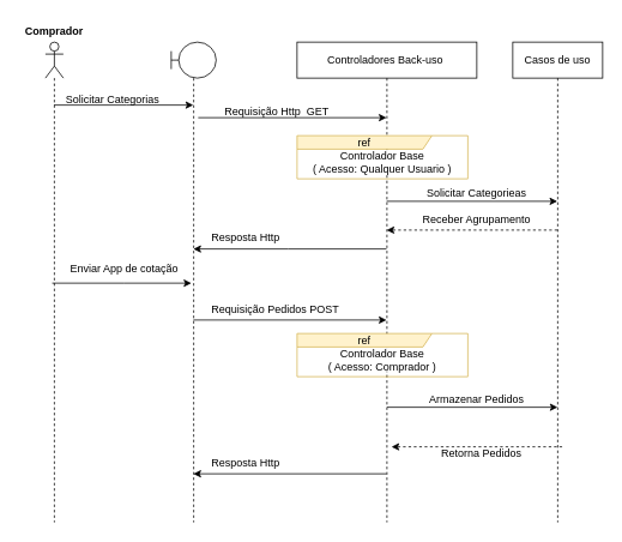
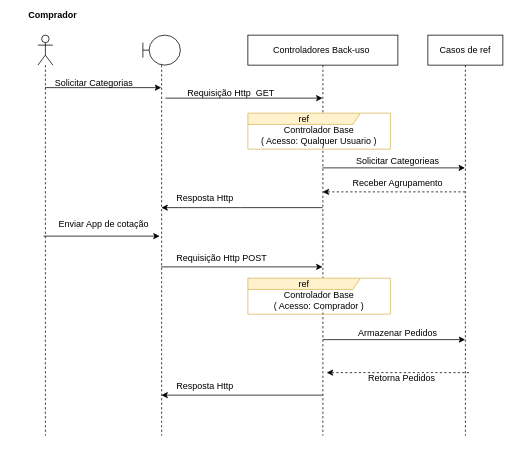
  <mxCell id="0" />
  <mxCell id="1" parent="0" />
  <mxCell id="2" style="edgeStyle=orthogonalEdgeStyle;rounded=0;orthogonalLoop=1;jettySize=auto;html=1;" edge="1" parent="1" source="4" target="7"><mxGeometry relative="1" as="geometry"><Array as="points"><mxPoint x="140" y="116" /><mxPoint x="140" y="116" /></Array></mxGeometry></mxCell>
  <mxCell id="3" style="edgeStyle=orthogonalEdgeStyle;rounded=0;orthogonalLoop=1;jettySize=auto;html=1;" edge="1" parent="1"><mxGeometry relative="1" as="geometry"><mxPoint x="57.587" y="314" as="sourcePoint" /><mxPoint x="212.42" y="314" as="targetPoint" /><Array as="points"><mxPoint x="137.92" y="314" /><mxPoint x="137.92" y="314" /></Array></mxGeometry></mxCell>
  <mxCell id="4" value="" style="shape=umlLifeline;participant=umlActor;perimeter=lifelinePerimeter;whiteSpace=wrap;html=1;container=1;collapsible=0;recursiveResize=0;verticalAlign=top;spacingTop=36;outlineConnect=0;" vertex="1" parent="1"><mxGeometry x="50" y="46" width="20" height="534" as="geometry" /></mxCell>
  <mxCell id="5" style="edgeStyle=orthogonalEdgeStyle;rounded=0;orthogonalLoop=1;jettySize=auto;html=1;" edge="1" parent="1" target="10"><mxGeometry relative="1" as="geometry"><Array as="points"><mxPoint x="220" y="130" /></Array><mxPoint x="220" y="130" as="sourcePoint" /><mxPoint x="385.18" y="142" as="targetPoint" /></mxGeometry></mxCell>
  <mxCell id="6" style="edgeStyle=orthogonalEdgeStyle;rounded=0;jumpStyle=gap;jumpSize=25;orthogonalLoop=1;jettySize=auto;html=1;" edge="1" parent="1"><mxGeometry relative="1" as="geometry"><mxPoint x="214.667" y="355" as="sourcePoint" /><mxPoint x="429.5" y="355" as="targetPoint" /><Array as="points" /></mxGeometry></mxCell>
  <mxCell id="7" value="" style="shape=umlLifeline;participant=umlBoundary;perimeter=lifelinePerimeter;whiteSpace=wrap;html=1;container=1;collapsible=0;recursiveResize=0;verticalAlign=top;spacingTop=36;outlineConnect=0;" vertex="1" parent="1"><mxGeometry x="190" y="46" width="50" height="534" as="geometry" /></mxCell>
  <mxCell id="8" style="edgeStyle=orthogonalEdgeStyle;rounded=0;orthogonalLoop=1;jettySize=auto;html=1;" edge="1" parent="1"><mxGeometry relative="1" as="geometry"><mxPoint x="429.5" y="276" as="sourcePoint" /><mxPoint x="214.667" y="276" as="targetPoint" /><Array as="points"><mxPoint x="320" y="276" /><mxPoint x="320" y="276" /></Array></mxGeometry></mxCell>
  <mxCell id="9" style="edgeStyle=orthogonalEdgeStyle;rounded=0;jumpStyle=gap;jumpSize=25;orthogonalLoop=1;jettySize=auto;html=1;" edge="1" parent="1"><mxGeometry relative="1" as="geometry"><mxPoint x="429.5" y="526" as="sourcePoint" /><mxPoint x="214.667" y="526" as="targetPoint" /><Array as="points"><mxPoint x="300" y="526" /><mxPoint x="300" y="526" /></Array></mxGeometry></mxCell>
  <mxCell id="10" value="Controladores Back-uso&amp;nbsp;" style="shape=umlLifeline;perimeter=lifelinePerimeter;whiteSpace=wrap;html=1;container=1;collapsible=0;recursiveResize=0;outlineConnect=0;" vertex="1" parent="1"><mxGeometry x="330" y="46" width="200" height="534" as="geometry" /></mxCell>
  <mxCell id="11" value="ref" style="shape=umlFrame;whiteSpace=wrap;html=1;width=150;height=15;swimlaneFillColor=none;fillColor=#fff2cc;strokeColor=#d6b656;" vertex="1" parent="10"><mxGeometry y="104" width="190" height="48" as="geometry" /></mxCell>
  <mxCell id="12" value="ref" style="shape=umlFrame;whiteSpace=wrap;html=1;width=150;height=15;swimlaneFillColor=none;fillColor=#fff2cc;strokeColor=#d6b656;" vertex="1" parent="10"><mxGeometry y="324" width="190" height="48" as="geometry" /></mxCell>
  <mxCell id="13" value="Controlador Base&#10;( Acesso: Comprador )" style="text;align=center;fontStyle=0;verticalAlign=middle;spacingLeft=3;spacingRight=3;rotatable=0;points=[[0,0.5],[1,0.5]];portConstraint=eastwest;fillColor=default;" vertex="1" parent="10"><mxGeometry x="10" y="340" width="170" height="26" as="geometry" /></mxCell>
- <mxCell id="14" value="Comprador" style="text;align=center;fontStyle=1;verticalAlign=middle;spacingLeft=3;spacingRight=3;strokeColor=none;rotatable=0;points=[[0,0.5],[1,0.5]];portConstraint=eastwest;" vertex="1" parent="1"><mxGeometry x="20" y="20" width="80" height="26" as="geometry" /></mxCell>
+ <mxCell id="14" value="Comprador" style="text;align=center;fontStyle=1;verticalAlign=middle;spacingLeft=3;spacingRight=3;strokeColor=none;rotatable=0;points=[[0,0.5],[1,0.5]];portConstraint=eastwest;" vertex="1" parent="1"><mxGeometry x="30" y="5" width="80" height="26" as="geometry" /></mxCell>
  <mxCell id="15" value="Solicitar Categorias" style="text;align=center;fontStyle=0;verticalAlign=middle;spacingLeft=3;spacingRight=3;strokeColor=none;rotatable=0;points=[[0,0.5],[1,0.5]];portConstraint=eastwest;" vertex="1" parent="1"><mxGeometry x="85" y="96" width="80" height="26" as="geometry" /></mxCell>
  <mxCell id="16" value="Requisição Http  GET" style="text;align=center;fontStyle=0;verticalAlign=middle;spacingLeft=3;spacingRight=3;strokeColor=none;rotatable=0;points=[[0,0.5],[1,0.5]];portConstraint=eastwest;" vertex="1" parent="1"><mxGeometry x="267.68" y="110" width="80" height="26" as="geometry" /></mxCell>
- <mxCell id="17" value="Casos de uso" style="shape=umlLifeline;perimeter=lifelinePerimeter;whiteSpace=wrap;html=1;container=1;collapsible=0;recursiveResize=0;outlineConnect=0;" vertex="1" parent="1"><mxGeometry x="570" y="46" width="100" height="534" as="geometry" /></mxCell>
+ <mxCell id="17" value="Casos de ref" style="shape=umlLifeline;perimeter=lifelinePerimeter;whiteSpace=wrap;html=1;container=1;collapsible=0;recursiveResize=0;outlineConnect=0;" vertex="1" parent="1"><mxGeometry x="570" y="46" width="100" height="534" as="geometry" /></mxCell>
  <mxCell id="18" style="edgeStyle=orthogonalEdgeStyle;rounded=0;orthogonalLoop=1;jettySize=auto;html=1;dashed=1;jumpSize=25;jumpStyle=gap;" edge="1" parent="17"><mxGeometry relative="1" as="geometry"><mxPoint x="49.5" y="209" as="sourcePoint" /><mxPoint x="-140.333" y="209" as="targetPoint" /></mxGeometry></mxCell>
  <mxCell id="19" style="edgeStyle=orthogonalEdgeStyle;rounded=0;orthogonalLoop=1;jettySize=auto;html=1;" edge="1" parent="17"><mxGeometry relative="1" as="geometry"><mxPoint x="-140.333" y="177" as="sourcePoint" /><mxPoint x="49.5" y="177" as="targetPoint" /><Array as="points" /></mxGeometry></mxCell>
  <mxCell id="20" value="Controlador Base&#10;( Acesso: Qualquer Usuario )" style="text;align=center;fontStyle=0;verticalAlign=middle;spacingLeft=3;spacingRight=3;rotatable=0;points=[[0,0.5],[1,0.5]];portConstraint=eastwest;fillColor=default;" vertex="1" parent="1"><mxGeometry x="340" y="166" width="170" height="26" as="geometry" /></mxCell>
  <mxCell id="21" value="Enviar App de cotação" style="text;align=center;fontStyle=0;verticalAlign=middle;spacingLeft=3;spacingRight=3;strokeColor=none;rotatable=0;points=[[0,0.5],[1,0.5]];portConstraint=eastwest;" vertex="1" parent="1"><mxGeometry x="97.92" y="284" width="80" height="26" as="geometry" /></mxCell>
  <mxCell id="22" value="Solicitar Categorieas" style="text;align=center;fontStyle=0;verticalAlign=middle;spacingLeft=3;spacingRight=3;strokeColor=none;rotatable=0;points=[[0,0.5],[1,0.5]];portConstraint=eastwest;" vertex="1" parent="1"><mxGeometry x="490" y="200" width="80" height="26" as="geometry" /></mxCell>
  <mxCell id="23" value="Receber Agrupamento" style="text;align=center;fontStyle=0;verticalAlign=middle;spacingLeft=3;spacingRight=3;strokeColor=none;rotatable=0;points=[[0,0.5],[1,0.5]];portConstraint=eastwest;" vertex="1" parent="1"><mxGeometry x="490" y="230" width="80" height="26" as="geometry" /></mxCell>
  <mxCell id="24" value="Resposta Http" style="text;align=left;fontStyle=0;verticalAlign=middle;spacingLeft=3;spacingRight=3;strokeColor=none;rotatable=0;points=[[0,0.5],[1,0.5]];portConstraint=eastwest;" vertex="1" parent="1"><mxGeometry x="230" y="250" width="100" height="26" as="geometry" /></mxCell>
- <mxCell id="25" value="Requisição Pedidos POST" style="text;align=left;fontStyle=0;verticalAlign=middle;spacingLeft=3;spacingRight=3;strokeColor=none;rotatable=0;points=[[0,0.5],[1,0.5]];portConstraint=eastwest;" vertex="1" parent="1"><mxGeometry x="230" y="330" width="180" height="26" as="geometry" /></mxCell>
+ <mxCell id="25" value="Requisição Http POST" style="text;align=left;fontStyle=0;verticalAlign=middle;spacingLeft=3;spacingRight=3;strokeColor=none;rotatable=0;points=[[0,0.5],[1,0.5]];portConstraint=eastwest;" vertex="1" parent="1"><mxGeometry x="230" y="330" width="180" height="26" as="geometry" /></mxCell>
  <mxCell id="26" style="edgeStyle=orthogonalEdgeStyle;rounded=0;jumpStyle=gap;jumpSize=25;orthogonalLoop=1;jettySize=auto;html=1;" edge="1" parent="1"><mxGeometry relative="1" as="geometry"><mxPoint x="429.997" y="452" as="sourcePoint" /><mxPoint x="619.83" y="452" as="targetPoint" /></mxGeometry></mxCell>
  <mxCell id="27" value="Armazenar Pedidos" style="text;align=center;fontStyle=0;verticalAlign=middle;spacingLeft=3;spacingRight=3;strokeColor=none;rotatable=0;points=[[0,0.5],[1,0.5]];portConstraint=eastwest;" vertex="1" parent="1"><mxGeometry x="490" y="429" width="80" height="26" as="geometry" /></mxCell>
  <mxCell id="28" style="edgeStyle=orthogonalEdgeStyle;rounded=0;orthogonalLoop=1;jettySize=auto;html=1;dashed=1;jumpSize=25;jumpStyle=gap;" edge="1" parent="1"><mxGeometry relative="1" as="geometry"><mxPoint x="624.92" y="496" as="sourcePoint" /><mxPoint x="435.087" y="496" as="targetPoint" /></mxGeometry></mxCell>
  <mxCell id="29" value="Retorna Pedidos" style="text;align=center;fontStyle=0;verticalAlign=middle;spacingLeft=3;spacingRight=3;strokeColor=none;rotatable=0;points=[[0,0.5],[1,0.5]];portConstraint=eastwest;" vertex="1" parent="1"><mxGeometry x="495.42" y="489" width="80" height="26" as="geometry" /></mxCell>
  <mxCell id="30" value="Resposta Http" style="text;align=left;fontStyle=0;verticalAlign=middle;spacingLeft=3;spacingRight=3;strokeColor=none;rotatable=0;points=[[0,0.5],[1,0.5]];portConstraint=eastwest;" vertex="1" parent="1"><mxGeometry x="230" y="500" width="100" height="26" as="geometry" /></mxCell>
